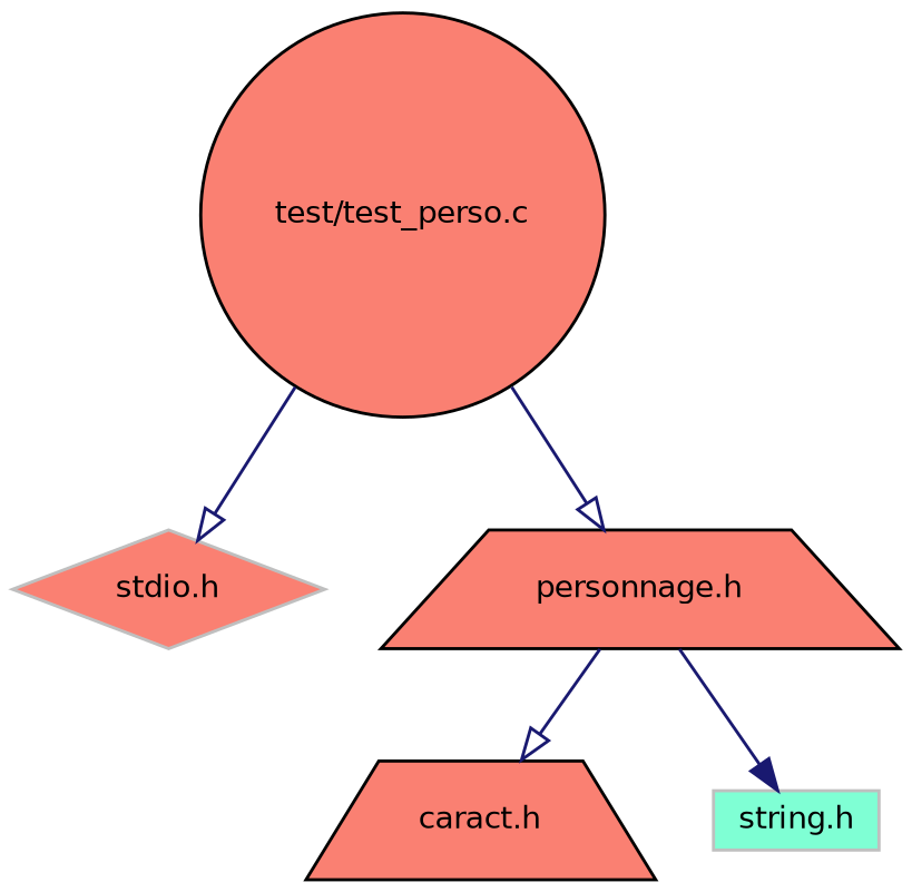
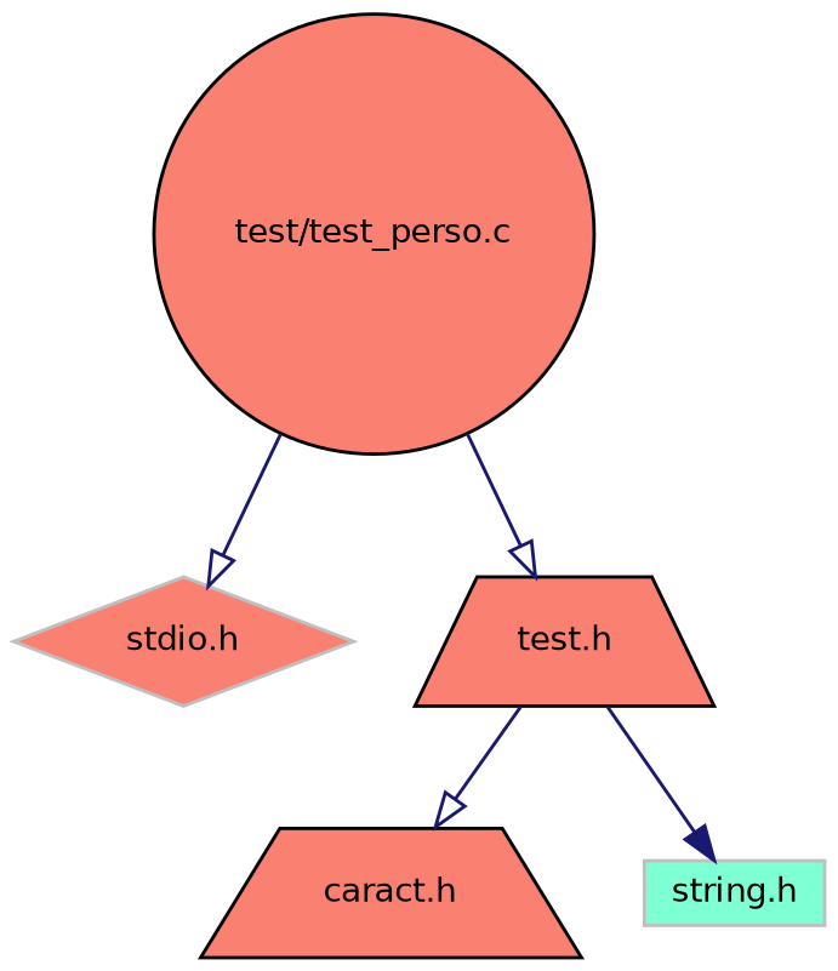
  digraph {
    node [color=black fillcolor=salmon fontname=Helvetica fontsize=10 shape=trapezium style=filled]
    edge [arrowhead=onormal color=midnightblue fontname=Helvetica fontsize=10 labelfontname=Helvetica labelfontsize=10 style=solid]
    n1 [fontcolor=black height=0.2 label="test/test_perso.c" shape=circle width=0.4]
    n2 [color=grey75 height=0.2 label="stdio.h" shape=diamond width=0.4]
-   n3 [height=0.2 label="personnage.h" width=0.4]
+   n3 [height=0.2 label="test.h" width=0.4]
    n4 [height=0.2 label="caract.h" width=0.4]
    n5 [color=grey75 fillcolor=aquamarine height=0.2 label="string.h" shape=box width=0.4]
    n1 -> n2
    n1 -> n3
    n3 -> n4
    n3 -> n5 [arrowhead=normal]
  }
